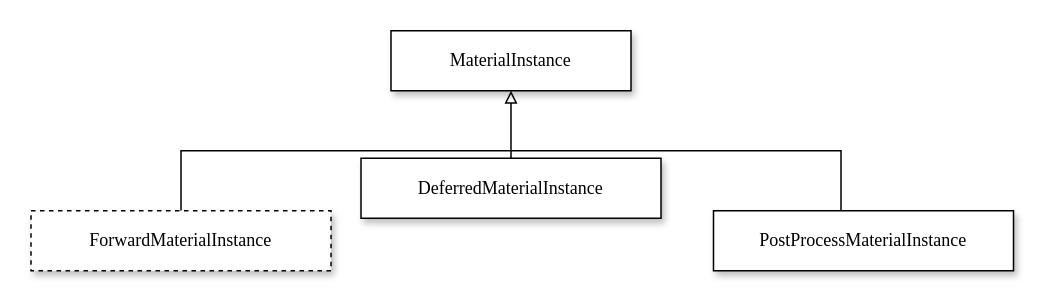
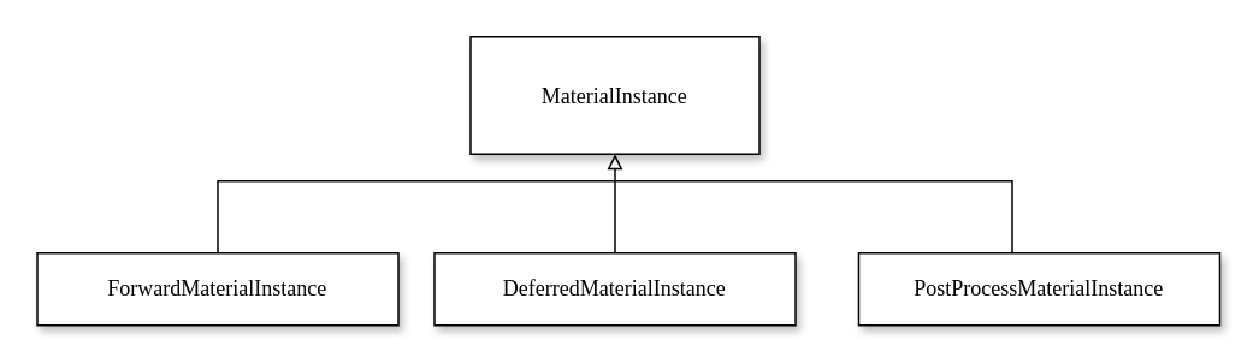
  <mxCell id="0" />
  <mxCell id="1" parent="0" />
- <mxCell id="2" value="MaterialInstance" style="rounded=0;whiteSpace=wrap;html=1;shadow=1;fontFamily=Lucida Console;" parent="1" vertex="1"><mxGeometry x="260" width="160" height="40" as="geometry" y="20" /></mxCell>
+ <mxCell id="2" value="MaterialInstance" style="rounded=0;whiteSpace=wrap;html=1;shadow=1;fontFamily=Lucida Console;" parent="1" vertex="1"><mxGeometry x="260" y="20" width="160" height="65" as="geometry" /></mxCell>
  <mxCell id="3" style="edgeStyle=orthogonalEdgeStyle;rounded=0;orthogonalLoop=1;jettySize=auto;html=1;exitX=0.5;exitY=0;exitDx=0;exitDy=0;endArrow=none;endFill=0;" parent="1" source="4" edge="1"><mxGeometry relative="1" as="geometry"><mxPoint x="340" y="100" as="targetPoint" /><Array as="points"><mxPoint x="140" y="100" /><mxPoint x="310" y="100" /></Array></mxGeometry></mxCell>
- <mxCell id="4" value="ForwardMaterialInstance" style="rounded=0;whiteSpace=wrap;html=1;shadow=1;fontFamily=Lucida Console;dashed=1;" parent="1" vertex="1"><mxGeometry y="140" width="200" height="40" as="geometry" x="20" /></mxCell>
+ <mxCell id="4" value="ForwardMaterialInstance" style="rounded=0;whiteSpace=wrap;html=1;shadow=1;fontFamily=Lucida Console;" parent="1" vertex="1"><mxGeometry y="140" width="200" height="40" as="geometry" x="20" /></mxCell>
  <mxCell id="5" style="edgeStyle=orthogonalEdgeStyle;rounded=0;orthogonalLoop=1;jettySize=auto;html=1;exitX=0.5;exitY=0;exitDx=0;exitDy=0;endArrow=block;endFill=0;entryX=0.5;entryY=1;entryDx=0;entryDy=0;" parent="1" source="6" target="2" edge="1"><mxGeometry relative="1" as="geometry"><mxPoint x="340" y="80" as="targetPoint" /><Array as="points" /></mxGeometry></mxCell>
- <mxCell id="6" value="DeferredMaterialInstance" style="rounded=0;whiteSpace=wrap;html=1;shadow=1;fontFamily=Lucida Console;" parent="1" vertex="1"><mxGeometry x="240" y="105" width="200" height="40" as="geometry" /></mxCell>
+ <mxCell id="6" value="DeferredMaterialInstance" style="rounded=0;whiteSpace=wrap;html=1;shadow=1;fontFamily=Lucida Console;" parent="1" vertex="1"><mxGeometry x="240" y="140" width="200" height="40" as="geometry" /></mxCell>
  <mxCell id="7" style="edgeStyle=orthogonalEdgeStyle;rounded=0;orthogonalLoop=1;jettySize=auto;html=1;exitX=0.5;exitY=0;exitDx=0;exitDy=0;endArrow=none;endFill=0;" parent="1" source="8" edge="1"><mxGeometry relative="1" as="geometry"><mxPoint x="340" y="100" as="targetPoint" /><Array as="points"><mxPoint x="560" y="100" /></Array></mxGeometry></mxCell>
  <mxCell id="8" value="PostProcessMaterialInstance" style="rounded=0;whiteSpace=wrap;html=1;shadow=1;fontFamily=Lucida Console;" parent="1" vertex="1"><mxGeometry x="475" y="140" width="200" height="40" as="geometry" /></mxCell>
